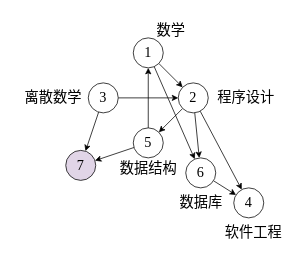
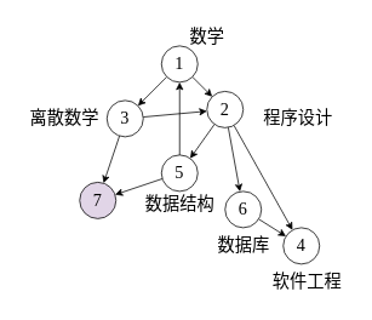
  <mxCell id="0" />
  <mxCell id="1" parent="0" />
- <mxCell id="2" style="edgeStyle=none;html=1;" parent="1" source="4" target="17" edge="1"><mxGeometry relative="1" as="geometry" /></mxCell>
+ <mxCell id="2" style="edgeStyle=none;html=1;" parent="1" source="4" target="7" edge="1"><mxGeometry relative="1" as="geometry" /></mxCell>
  <mxCell id="3" style="edgeStyle=none;html=1;" parent="1" source="4" target="11" edge="1"><mxGeometry relative="1" as="geometry" /></mxCell>
  <mxCell id="4" value="1" style="ellipse;whiteSpace=wrap;html=1;fontFamily=Times New Roman;fontSize=19;" parent="1" vertex="1"><mxGeometry x="177" y="50" width="40" height="40" as="geometry" /></mxCell>
  <mxCell id="5" style="edgeStyle=none;html=1;" parent="1" source="7" target="11" edge="1"><mxGeometry relative="1" as="geometry" /></mxCell>
  <mxCell id="6" style="edgeStyle=none;html=1;" parent="1" source="7" target="15" edge="1"><mxGeometry relative="1" as="geometry" /></mxCell>
  <mxCell id="7" value="3" style="ellipse;whiteSpace=wrap;html=1;fontFamily=Times New Roman;fontSize=19;" parent="1" vertex="1"><mxGeometry x="117" y="110" width="40" height="40" as="geometry" /></mxCell>
  <mxCell id="8" style="edgeStyle=none;html=1;" parent="1" source="11" target="14" edge="1"><mxGeometry relative="1" as="geometry" /></mxCell>
  <mxCell id="9" style="edgeStyle=none;html=1;" parent="1" source="11" target="17" edge="1"><mxGeometry relative="1" as="geometry" /></mxCell>
  <mxCell id="10" style="edgeStyle=none;html=1;" parent="1" source="11" target="18" edge="1"><mxGeometry relative="1" as="geometry" /></mxCell>
- <mxCell id="11" value="2" style="ellipse;whiteSpace=wrap;html=1;fontFamily=Times New Roman;fontSize=19;" parent="1" vertex="1"><mxGeometry x="237" y="110" width="40" height="40" as="geometry" /></mxCell>
+ <mxCell id="11" value="2" style="ellipse;whiteSpace=wrap;html=1;fontFamily=Times New Roman;fontSize=19;" parent="1" vertex="1"><mxGeometry x="227" y="100" width="40" height="40" as="geometry" /></mxCell>
  <mxCell id="12" style="edgeStyle=none;html=1;" parent="1" source="14" target="15" edge="1"><mxGeometry relative="1" as="geometry" /></mxCell>
  <mxCell id="13" style="edgeStyle=none;html=1;" parent="1" source="14" target="4" edge="1"><mxGeometry relative="1" as="geometry" /></mxCell>
  <mxCell id="14" value="5" style="ellipse;whiteSpace=wrap;html=1;fontFamily=Times New Roman;fontSize=19;" parent="1" vertex="1"><mxGeometry x="177" y="170" width="40" height="40" as="geometry" /></mxCell>
  <mxCell id="15" value="7" style="ellipse;whiteSpace=wrap;html=1;fontFamily=Times New Roman;fontSize=19;fillColor=#e1d5e7;" parent="1" vertex="1"><mxGeometry x="87" y="200" width="40" height="40" as="geometry" /></mxCell>
  <mxCell id="16" style="edgeStyle=none;html=1;" parent="1" source="17" target="18" edge="1"><mxGeometry relative="1" as="geometry" /></mxCell>
  <mxCell id="17" value="6" style="ellipse;whiteSpace=wrap;html=1;fontFamily=Times New Roman;fontSize=19;" parent="1" vertex="1"><mxGeometry x="247" y="210" width="40" height="40" as="geometry" /></mxCell>
  <mxCell id="18" value="4" style="ellipse;whiteSpace=wrap;html=1;fontFamily=Times New Roman;fontSize=19;" parent="1" vertex="1"><mxGeometry x="311" y="250" width="40" height="40" as="geometry" /></mxCell>
  <mxCell id="19" value="数学" style="text;html=1;align=center;verticalAlign=middle;resizable=0;points=[];autosize=1;strokeColor=none;fillColor=none;fontSize=19;fontFamily=SimSun;" parent="1" vertex="1"><mxGeometry x="197" y="20" width="60" height="40" as="geometry" /></mxCell>
  <mxCell id="20" value="程序设计" style="text;html=1;align=center;verticalAlign=middle;resizable=0;points=[];autosize=1;strokeColor=none;fillColor=none;fontSize=19;fontFamily=SimSun;" parent="1" vertex="1"><mxGeometry x="277" y="110" width="100" height="40" as="geometry" /></mxCell>
  <mxCell id="21" value="离散数学" style="text;html=1;align=center;verticalAlign=middle;resizable=0;points=[];autosize=1;strokeColor=none;fillColor=none;fontSize=19;fontFamily=SimSun;" parent="1" vertex="1"><mxGeometry x="20" y="110" width="100" height="40" as="geometry" /></mxCell>
  <mxCell id="22" value="数据结构" style="text;html=1;align=center;verticalAlign=middle;resizable=0;points=[];autosize=1;strokeColor=none;fillColor=none;fontSize=19;fontFamily=SimSun;" parent="1" vertex="1"><mxGeometry x="147" y="204" width="100" height="40" as="geometry" /></mxCell>
  <mxCell id="23" value="数据库" style="text;html=1;align=center;verticalAlign=middle;resizable=0;points=[];autosize=1;strokeColor=none;fillColor=none;fontSize=19;fontFamily=SimSun;" parent="1" vertex="1"><mxGeometry x="227" y="250" width="80" height="40" as="geometry" /></mxCell>
  <mxCell id="24" value="软件工程" style="text;html=1;align=center;verticalAlign=middle;resizable=0;points=[];autosize=1;strokeColor=none;fillColor=none;fontSize=19;fontFamily=SimSun;" parent="1" vertex="1"><mxGeometry x="287" y="290" width="100" height="40" as="geometry" /></mxCell>
